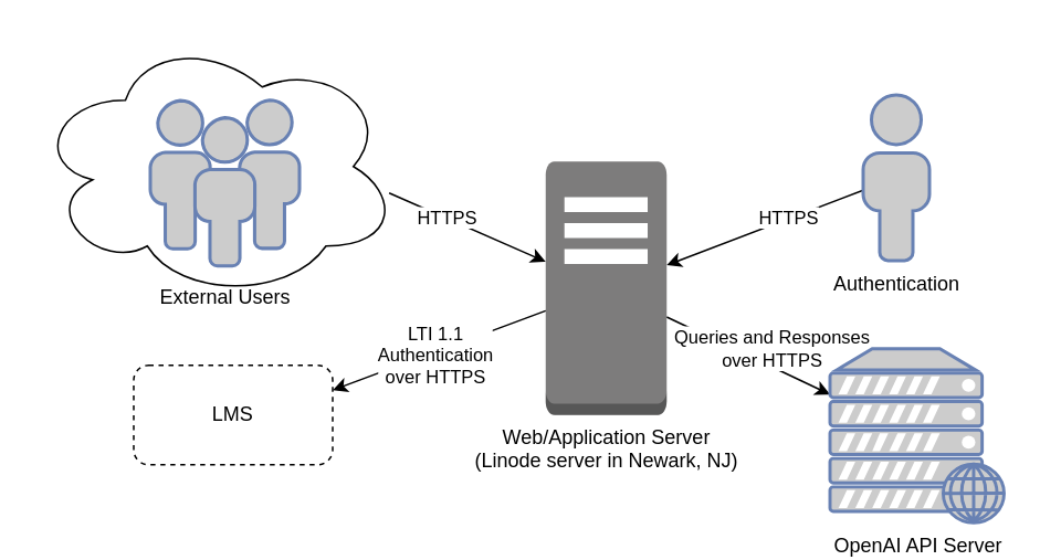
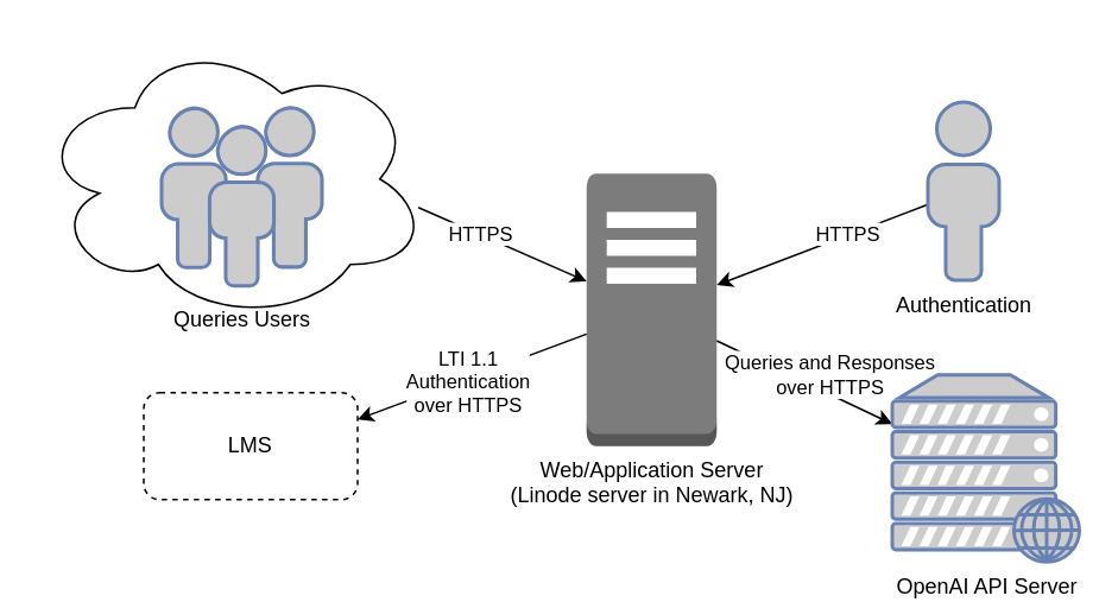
  <mxCell id="0" />
  <mxCell id="1" parent="0" />
  <mxCell id="2" value="LMS" style="rounded=1;whiteSpace=wrap;html=1;dashed=1;" vertex="1" parent="1"><mxGeometry x="80" y="220" width="120" height="60" as="geometry" /></mxCell>
  <mxCell id="3" style="edgeStyle=none;rounded=0;orthogonalLoop=1;jettySize=auto;html=1;fontColor=#000000;" edge="1" parent="1" source="5" target="17"><mxGeometry relative="1" as="geometry"><mxPoint x="410" y="180" as="sourcePoint" /></mxGeometry></mxCell>
  <mxCell id="4" value="&lt;div&gt;Queries and Responses&lt;/div&gt;&lt;div&gt;over HTTPS&lt;br&gt;&lt;/div&gt;" style="edgeLabel;html=1;align=center;verticalAlign=middle;resizable=0;points=[];fontColor=#000000;" vertex="1" connectable="0" parent="3"><mxGeometry x="0.641" y="-1" relative="1" as="geometry"><mxPoint x="-17" y="-20" as="offset" /></mxGeometry></mxCell>
  <mxCell id="5" value="Web/Application Server&lt;br&gt;(Linode server in Newark, NJ)" style="outlineConnect=0;dashed=0;verticalLabelPosition=bottom;verticalAlign=top;align=center;html=1;shape=mxgraph.aws3.traditional_server;fillColor=#7D7C7C;gradientColor=none;" vertex="1" parent="1"><mxGeometry x="328.5" y="97" width="73" height="153" as="geometry" /></mxCell>
  <mxCell id="6" style="rounded=0;orthogonalLoop=1;jettySize=auto;html=1;exitX=0.973;exitY=0.6;exitDx=0;exitDy=0;exitPerimeter=0;" edge="1" parent="1" source="14" target="5"><mxGeometry relative="1" as="geometry" /></mxCell>
  <mxCell id="7" value="HTTPS" style="edgeLabel;html=1;align=center;verticalAlign=middle;resizable=0;points=[];" vertex="1" connectable="0" parent="6"><mxGeometry x="-0.693" y="-2" relative="1" as="geometry"><mxPoint x="21" y="6" as="offset" /></mxGeometry></mxCell>
  <mxCell id="8" style="rounded=0;orthogonalLoop=1;jettySize=auto;html=1;entryX=1;entryY=0.25;entryDx=0;entryDy=0;" edge="1" parent="1" source="5" target="2"><mxGeometry relative="1" as="geometry"><mxPoint x="377" y="203.519" as="sourcePoint" /><mxPoint x="171.2" y="192" as="targetPoint" /></mxGeometry></mxCell>
  <mxCell id="9" value="&lt;div&gt;LTI 1.1&lt;/div&gt;&lt;div&gt;Authentication&lt;br&gt;&lt;/div&gt;&lt;div&gt;over HTTPS&lt;br&gt;&lt;/div&gt;" style="edgeLabel;html=1;align=center;verticalAlign=middle;resizable=0;points=[];" vertex="1" connectable="0" parent="8"><mxGeometry x="-0.693" y="-2" relative="1" as="geometry"><mxPoint x="-47" y="21" as="offset" /></mxGeometry></mxCell>
  <mxCell id="10" value="" style="edgeStyle=none;rounded=0;orthogonalLoop=1;jettySize=auto;html=1;fontColor=#000000;" edge="1" parent="1" source="12" target="5"><mxGeometry relative="1" as="geometry" /></mxCell>
  <mxCell id="11" value="HTTPS" style="edgeLabel;html=1;align=center;verticalAlign=middle;resizable=0;points=[];fontColor=#000000;" vertex="1" connectable="0" parent="10"><mxGeometry x="-0.188" y="5" relative="1" as="geometry"><mxPoint y="-7" as="offset" /></mxGeometry></mxCell>
  <mxCell id="12" value="&lt;font color=&quot;#000000&quot;&gt;Authentication&lt;/font&gt;" style="fontColor=#0066CC;verticalAlign=top;verticalLabelPosition=bottom;labelPosition=center;align=center;html=1;outlineConnect=0;fillColor=#CCCCCC;strokeColor=#6881B3;gradientColor=none;gradientDirection=north;strokeWidth=2;shape=mxgraph.networks.user_male;" vertex="1" parent="1"><mxGeometry x="520" y="56.75" width="40" height="100" as="geometry" /></mxCell>
  <mxCell id="13" value="" style="group" vertex="1" connectable="0" parent="1"><mxGeometry width="220" height="173.5" as="geometry" x="20" y="20" /></mxCell>
  <mxCell id="14" value="" style="ellipse;shape=cloud;whiteSpace=wrap;html=1;" vertex="1" parent="13"><mxGeometry width="220" height="160" as="geometry" /></mxCell>
  <mxCell id="15" value="" style="fontColor=#0066CC;verticalAlign=top;verticalLabelPosition=bottom;labelPosition=center;align=center;html=1;outlineConnect=0;fillColor=#CCCCCC;strokeColor=#6881B3;gradientColor=none;gradientDirection=north;strokeWidth=2;shape=mxgraph.networks.users;" vertex="1" parent="13"><mxGeometry x="70" y="40" width="90" height="100" as="geometry" /></mxCell>
- <mxCell id="16" value="External Users" style="text;html=1;resizable=0;autosize=1;align=center;verticalAlign=middle;points=[];fillColor=none;strokeColor=none;rounded=0;" vertex="1" parent="13"><mxGeometry x="65" y="143.5" width="100" height="30" as="geometry" /></mxCell>
+ <mxCell id="16" value="Queries Users" style="text;html=1;resizable=0;autosize=1;align=center;verticalAlign=middle;points=[];fillColor=none;strokeColor=none;rounded=0;" vertex="1" parent="13"><mxGeometry x="65" y="143.5" width="100" height="30" as="geometry" /></mxCell>
  <mxCell id="17" value="&lt;font color=&quot;#000000&quot;&gt;OpenAI API Server&lt;br&gt;&lt;/font&gt;" style="fontColor=#0066CC;verticalAlign=top;verticalLabelPosition=bottom;labelPosition=center;align=center;html=1;outlineConnect=0;fillColor=#CCCCCC;strokeColor=#6881B3;gradientColor=none;gradientDirection=north;strokeWidth=2;shape=mxgraph.networks.web_server;" vertex="1" parent="1"><mxGeometry x="500" y="210" width="105" height="105" as="geometry" /></mxCell>
